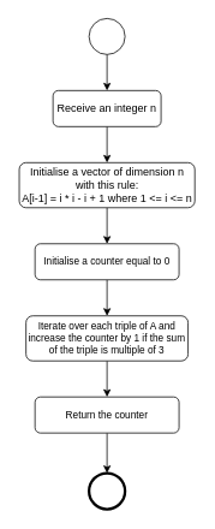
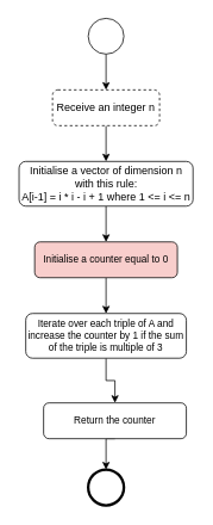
  <mxCell id="0" />
  <mxCell id="1" parent="0" />
  <mxCell id="2" style="edgeStyle=orthogonalEdgeStyle;rounded=0;orthogonalLoop=1;jettySize=auto;html=1;exitX=0.5;exitY=1;exitDx=0;exitDy=0;entryX=0.5;entryY=0;entryDx=0;entryDy=0;" edge="1" parent="1" source="3" target="5"><mxGeometry relative="1" as="geometry" /></mxCell>
  <mxCell id="3" value="" style="ellipse;whiteSpace=wrap;html=1;aspect=fixed;" vertex="1" parent="1"><mxGeometry x="98" y="20" width="40" height="40" as="geometry" /></mxCell>
  <mxCell id="4" style="edgeStyle=orthogonalEdgeStyle;rounded=0;orthogonalLoop=1;jettySize=auto;html=1;exitX=0.5;exitY=1;exitDx=0;exitDy=0;entryX=0.5;entryY=0;entryDx=0;entryDy=0;" edge="1" parent="1" source="5" target="7"><mxGeometry relative="1" as="geometry" /></mxCell>
- <mxCell id="5" value="Receive an integer n" style="rounded=1;whiteSpace=wrap;html=1;" vertex="1" parent="1"><mxGeometry x="58" y="100" width="120" height="40" as="geometry" /></mxCell>
+ <mxCell id="5" value="Receive an integer n" style="rounded=1;whiteSpace=wrap;html=1;dashed=1;" vertex="1" parent="1"><mxGeometry x="58" y="100" width="120" height="40" as="geometry" /></mxCell>
  <mxCell id="6" style="edgeStyle=orthogonalEdgeStyle;rounded=0;orthogonalLoop=1;jettySize=auto;html=1;exitX=0.5;exitY=1;exitDx=0;exitDy=0;entryX=0.5;entryY=0;entryDx=0;entryDy=0;" edge="1" parent="1" source="7" target="9"><mxGeometry relative="1" as="geometry" /></mxCell>
  <mxCell id="7" value="Initialise a vector of dimension n with this rule:&lt;div&gt;A[i-1] = i * i - i + 1 where 1 &amp;lt;= i &amp;lt;= n&lt;/div&gt;" style="rounded=1;whiteSpace=wrap;html=1;" vertex="1" parent="1"><mxGeometry x="20.5" y="180" width="195" height="50" as="geometry" /></mxCell>
  <mxCell id="8" style="edgeStyle=orthogonalEdgeStyle;rounded=0;orthogonalLoop=1;jettySize=auto;html=1;exitX=0.5;exitY=1;exitDx=0;exitDy=0;entryX=0.5;entryY=0;entryDx=0;entryDy=0;" edge="1" parent="1" source="9" target="11"><mxGeometry relative="1" as="geometry" /></mxCell>
- <mxCell id="9" value="Initialise a counter equal to 0" style="rounded=1;whiteSpace=wrap;html=1;fontSize=11;" vertex="1" parent="1"><mxGeometry x="38" y="270" width="160" height="40" as="geometry" /></mxCell>
+ <mxCell id="9" value="Initialise a counter equal to 0" style="rounded=1;whiteSpace=wrap;html=1;fontSize=11;fillColor=#f8cecc;" vertex="1" parent="1"><mxGeometry x="38" y="270" width="160" height="40" as="geometry" /></mxCell>
  <mxCell id="10" style="edgeStyle=orthogonalEdgeStyle;rounded=0;orthogonalLoop=1;jettySize=auto;html=1;exitX=0.5;exitY=1;exitDx=0;exitDy=0;entryX=0.5;entryY=0;entryDx=0;entryDy=0;" edge="1" parent="1" source="11" target="13"><mxGeometry relative="1" as="geometry" /></mxCell>
  <mxCell id="11" value="Iterate over each triple of A and increase the counter by 1 if the sum of the triple is multiple of 3" style="rounded=1;whiteSpace=wrap;html=1;fontSize=11;" vertex="1" parent="1"><mxGeometry x="28" y="350" width="180" height="50" as="geometry" /></mxCell>
  <mxCell id="12" style="edgeStyle=orthogonalEdgeStyle;rounded=0;orthogonalLoop=1;jettySize=auto;html=1;exitX=0.5;exitY=1;exitDx=0;exitDy=0;entryX=0.5;entryY=0;entryDx=0;entryDy=0;" edge="1" parent="1" source="13" target="14"><mxGeometry relative="1" as="geometry" /></mxCell>
- <mxCell id="13" value="Return the counter" style="rounded=1;whiteSpace=wrap;html=1;fontSize=11;" vertex="1" parent="1"><mxGeometry x="38" y="440" width="160" height="40" as="geometry" /></mxCell>
+ <mxCell id="13" value="Return the counter" style="rounded=1;whiteSpace=wrap;html=1;fontSize=11;" vertex="1" parent="1"><mxGeometry x="48" y="450" width="160" height="40" as="geometry" /></mxCell>
  <mxCell id="14" value="" style="ellipse;whiteSpace=wrap;html=1;aspect=fixed;strokeWidth=3;" vertex="1" parent="1"><mxGeometry x="98" y="524.5" width="40" height="40" as="geometry" /></mxCell>
